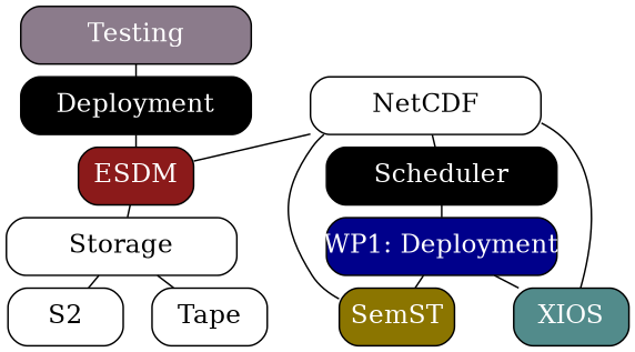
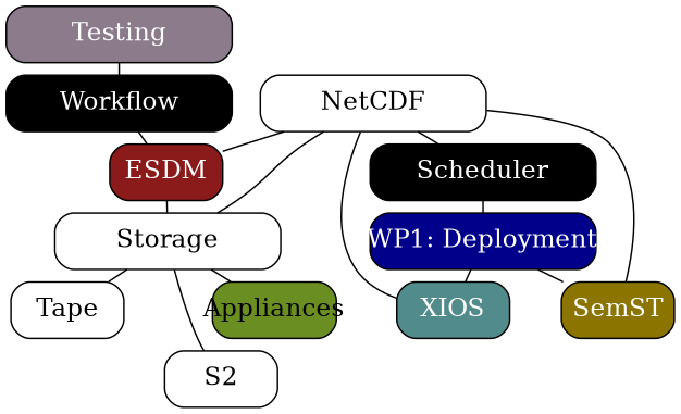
  digraph {
    ranksep=0.05
    node [fillcolor=white fixedsize=true fontcolor=white fontsize=16 shape=rectangle style="filled,rounded"]
    edge [dir=none]
    Testing [fillcolor=thistle4 width=2]
-   Workflow [fillcolor=black width=2 label=Deployment]
+   Workflow [fillcolor=black width=2]
    ESDM [fillcolor=firebrick4 width=1]
    Scheduler [fillcolor=black width=2]
    n5 [fillcolor=blue4 label="WP1: Deployment" width=2]
    XIOS [fillcolor=darkslategray4 width=1]
    SemST [fillcolor=gold4 width=1]
    Storage [width=2 fontcolor=""]
    NetCDF [width=2 fontcolor=""]
+   Appliances [fillcolor=olivedrab width=1.1 fontcolor=""]
    n11 [label=S2 width=1 fontcolor=""]
    Tape [width=1 fontcolor=""]
    Testing -> Workflow
    Workflow -> ESDM
    ESDM -> Storage
    Scheduler -> n5
    n5 -> XIOS
    n5 -> SemST
    XIOS -> NetCDF
    SemST -> NetCDF
+   Storage -> Appliances
    Storage -> n11
    Storage -> Tape
    NetCDF -> ESDM
    NetCDF -> Scheduler
+   NetCDF -> Storage
+   Appliances -> n11 [style=invis]
  }
